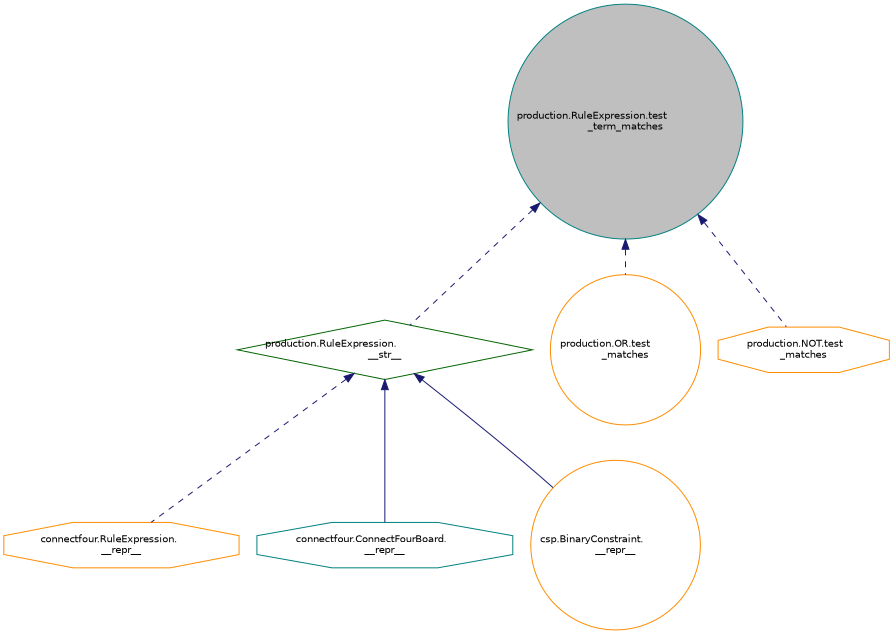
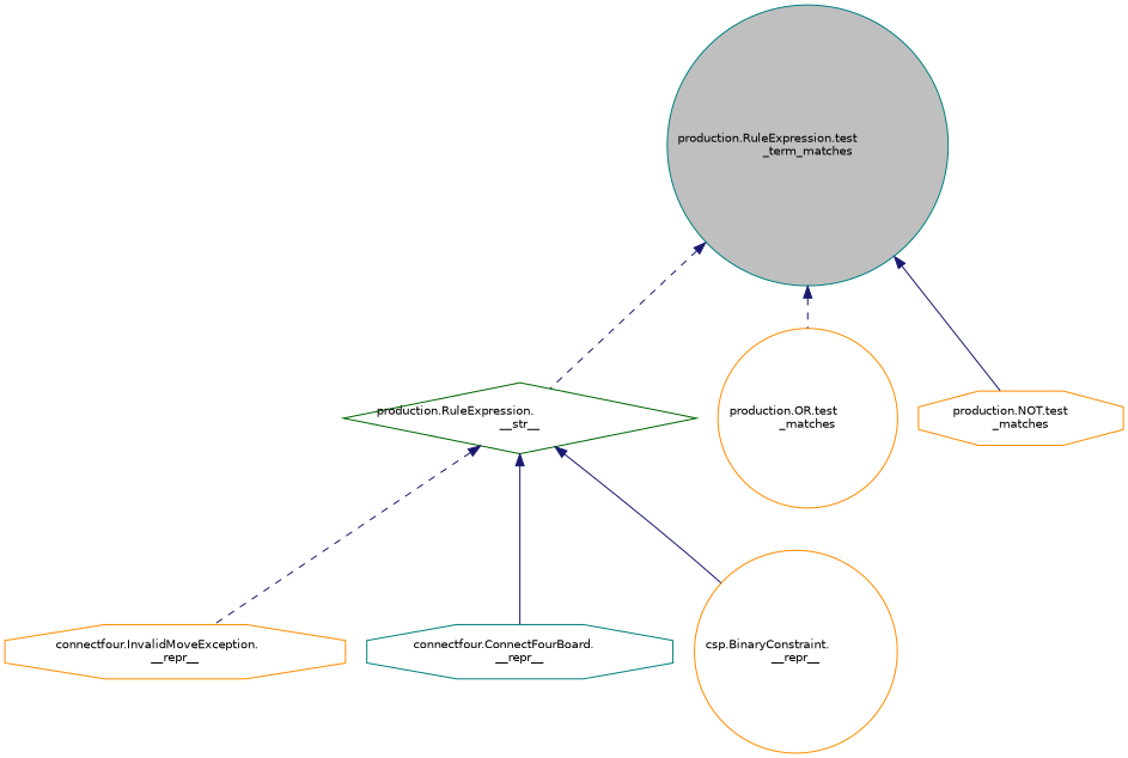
  digraph {
    rankdir=TB
    node [color=darkorange fillcolor=white fontname=Helvetica fontsize=10 shape=circle style=filled]
    edge [color=midnightblue dir=back fontname=Helvetica fontsize=10 labelfontname=Helvetica labelfontsize=10 style=dashed]
    n1 [color=teal fillcolor=grey75 fontcolor=black height=0.2 label="production.RuleExpression.test\l_term_matches" width=0.4]
    n2 [color=darkgreen height=0.2 label="production.RuleExpression.\l__str__" shape=diamond width=0.4]
    n3 [height=0.2 label="production.OR.test\l_matches" width=0.4]
    n4 [height=0.2 label="production.NOT.test\l_matches" shape=octagon width=0.4]
-   n5 [height=0.2 label="connectfour.RuleExpression.\l__repr__" shape=octagon width=0.4]
+   n5 [height=0.2 label="connectfour.InvalidMoveException.\l__repr__" shape=octagon width=0.4]
    n6 [color=teal height=0.2 label="connectfour.ConnectFourBoard.\l__repr__" shape=octagon width=0.4]
    n7 [height=0.2 label="csp.BinaryConstraint.\l__repr__" width=0.4]
    n1 -> n2
    n1 -> n3
-   n1 -> n4
+   n1 -> n4 [style=solid]
    n2 -> n5
    n2 -> n6 [style=solid]
    n2 -> n7 [style=solid]
  }
